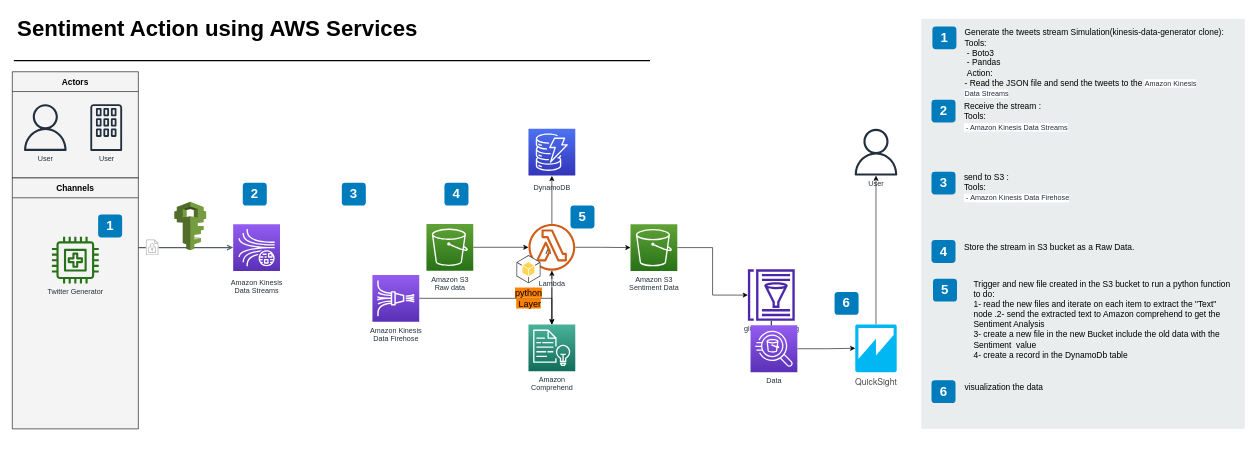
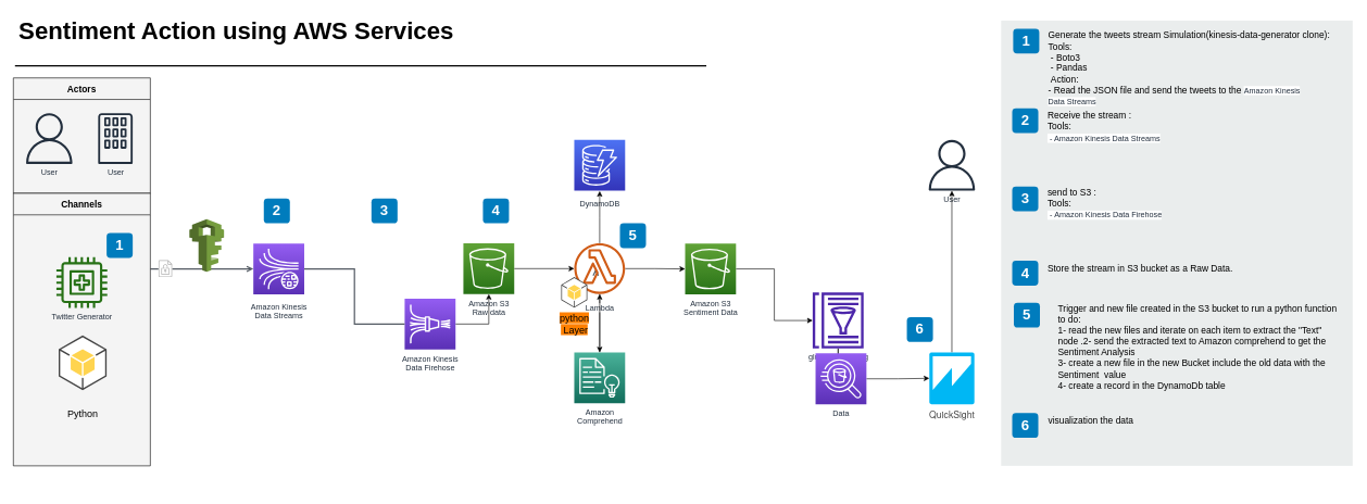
  <mxCell id="0" />
  <mxCell id="1" parent="0" />
  <mxCell id="2" style="edgeStyle=elbowEdgeStyle;rounded=0;orthogonalLoop=1;jettySize=auto;html=1;endArrow=open;endFill=0;strokeColor=#545B64;strokeWidth=2;fontSize=14;" parent="1" target="44" edge="1"><mxGeometry relative="1" as="geometry"><mxPoint x="230" y="412" as="sourcePoint" /><mxPoint x="462" y="412" as="targetPoint" /></mxGeometry></mxCell>
  <mxCell id="3" value="" style="edgeStyle=elbowEdgeStyle;rounded=0;orthogonalLoop=1;jettySize=auto;html=1;endArrow=open;endFill=0;strokeColor=#545B64;strokeWidth=2;fontSize=14;" parent="1" source="32" edge="1"><mxGeometry relative="1" as="geometry"><mxPoint x="913" y="412" as="targetPoint" /></mxGeometry></mxCell>
  <mxCell id="4" value="" style="rounded=0;whiteSpace=wrap;html=1;fillColor=#EAEDED;fontSize=22;fontColor=#FFFFFF;strokeColor=none;labelBackgroundColor=none;" parent="1" vertex="1"><mxGeometry x="1534.5" y="31" width="539" height="683" as="geometry" /></mxCell>
  <mxCell id="5" value="1" style="rounded=1;whiteSpace=wrap;html=1;fillColor=#007CBD;strokeColor=none;fontColor=#FFFFFF;fontStyle=1;fontSize=22;labelBackgroundColor=none;" parent="1" vertex="1"><mxGeometry x="1553" y="43.5" width="40" height="38" as="geometry" /></mxCell>
  <mxCell id="6" value="2" style="rounded=1;whiteSpace=wrap;html=1;fillColor=#007CBD;strokeColor=none;fontColor=#FFFFFF;fontStyle=1;fontSize=22;labelBackgroundColor=none;" parent="1" vertex="1"><mxGeometry x="1551.5" y="165.5" width="40" height="38" as="geometry" /></mxCell>
  <mxCell id="7" value="3" style="rounded=1;whiteSpace=wrap;html=1;fillColor=#007CBD;strokeColor=none;fontColor=#FFFFFF;fontStyle=1;fontSize=22;labelBackgroundColor=none;" parent="1" vertex="1"><mxGeometry x="1551.5" y="285.5" width="40" height="38" as="geometry" /></mxCell>
  <mxCell id="8" value="4" style="rounded=1;whiteSpace=wrap;html=1;fillColor=#007CBD;strokeColor=none;fontColor=#FFFFFF;fontStyle=1;fontSize=22;labelBackgroundColor=none;" parent="1" vertex="1"><mxGeometry x="1551.5" y="399.5" width="40" height="38" as="geometry" /></mxCell>
  <mxCell id="9" value="5" style="rounded=1;whiteSpace=wrap;html=1;fillColor=#007CBD;strokeColor=none;fontColor=#FFFFFF;fontStyle=1;fontSize=22;labelBackgroundColor=none;" parent="1" vertex="1"><mxGeometry x="1554" y="464" width="40" height="38" as="geometry" /></mxCell>
  <mxCell id="10" value="6" style="rounded=1;whiteSpace=wrap;html=1;fillColor=#007CBD;strokeColor=none;fontColor=#FFFFFF;fontStyle=1;fontSize=22;labelBackgroundColor=none;" parent="1" vertex="1"><mxGeometry x="1551.5" y="633" width="40" height="38" as="geometry" /></mxCell>
  <mxCell id="11" value="Sentiment Action using AWS Services" style="text;resizable=0;points=[];autosize=1;align=left;verticalAlign=top;spacingTop=-4;fontSize=37;fontStyle=1;labelBackgroundColor=none;strokeWidth=10;" parent="1" vertex="1"><mxGeometry x="26.5" y="20.5" width="720" height="50" as="geometry" /></mxCell>
  <mxCell id="12" value="" style="line;strokeWidth=2;html=1;fontSize=14;labelBackgroundColor=none;" parent="1" vertex="1"><mxGeometry x="22.5" y="95.5" width="1060" height="10" as="geometry" /></mxCell>
  <mxCell id="13" value="&lt;span&gt;Generate the tweets stream&amp;nbsp;&lt;/span&gt;Simulation(kinesis-data-generator clone):&lt;br&gt;Tools:&lt;br&gt;&amp;nbsp;- Boto3&lt;br&gt;&amp;nbsp;- Pandas&lt;br&gt;&amp;nbsp;Action:&lt;br&gt;- Read the JSON file and send the tweets to the&amp;nbsp;&lt;span style=&quot;color: rgb(35 , 47 , 62) ; font-size: 12px ; text-align: center ; background-color: rgb(255 , 255 , 255)&quot;&gt;Amazon Kinesis&lt;/span&gt;&lt;br style=&quot;color: rgb(35 , 47 , 62) ; font-size: 12px ; text-align: center&quot;&gt;&lt;span style=&quot;color: rgb(35 , 47 , 62) ; font-size: 12px ; text-align: center ; background-color: rgb(255 , 255 , 255)&quot;&gt;Data Streams&lt;/span&gt;" style="text;html=1;align=left;verticalAlign=top;spacingTop=-4;fontSize=14;labelBackgroundColor=none;whiteSpace=wrap;" parent="1" vertex="1"><mxGeometry x="1604.5" y="43" width="449" height="118" as="geometry" /></mxCell>
  <mxCell id="14" value="Receive the stream :&lt;br&gt;Tools:&lt;br&gt;&lt;span style=&quot;color: rgb(35 , 47 , 62) ; font-size: 12px ; text-align: center ; background-color: rgb(255 , 255 , 255)&quot;&gt;&amp;nbsp;- Amazon Kinesis&amp;nbsp;&lt;/span&gt;&lt;span style=&quot;color: rgb(35 , 47 , 62) ; font-size: 12px ; text-align: center ; background-color: rgb(255 , 255 , 255)&quot;&gt;Data Streams&lt;/span&gt;" style="text;html=1;align=left;verticalAlign=top;spacingTop=-4;fontSize=14;labelBackgroundColor=none;whiteSpace=wrap;" parent="1" vertex="1"><mxGeometry x="1603.5" y="166" width="450" height="115" as="geometry" /></mxCell>
  <mxCell id="15" value="send to S3 :&lt;br&gt;Tools:&lt;br&gt;&lt;span style=&quot;color: rgb(35 , 47 , 62) ; font-size: 12px ; text-align: center ; background-color: rgb(255 , 255 , 255)&quot;&gt;&amp;nbsp;-&amp;nbsp;&lt;/span&gt;&lt;span style=&quot;color: rgb(35 , 47 , 62) ; font-size: 12px ; text-align: center ; background-color: rgb(255 , 255 , 255)&quot;&gt;Amazon Kinesis&amp;nbsp;&lt;/span&gt;&lt;span style=&quot;color: rgb(35 , 47 , 62) ; font-size: 12px ; text-align: center ; background-color: rgb(255 , 255 , 255)&quot;&gt;Data Firehose&lt;/span&gt;" style="text;html=1;align=left;verticalAlign=top;spacingTop=-4;fontSize=14;labelBackgroundColor=none;whiteSpace=wrap;" parent="1" vertex="1"><mxGeometry x="1603.5" y="284" width="450" height="117" as="geometry" /></mxCell>
  <mxCell id="16" value="&lt;span&gt;Store the stream in S3 bucket as a Raw Data.&lt;/span&gt;" style="text;html=1;align=left;verticalAlign=top;spacingTop=-4;fontSize=14;labelBackgroundColor=none;whiteSpace=wrap;" parent="1" vertex="1"><mxGeometry x="1603.5" y="400" width="450" height="54" as="geometry" /></mxCell>
  <mxCell id="17" value="&lt;div&gt;&lt;span&gt;Trigger and new file created in the S3 bucket to run a python function to do:&lt;/span&gt;&lt;br&gt;&lt;/div&gt;&lt;div&gt;&lt;span&gt;1- read the new files and iterate on each item to extract the &quot;Text&quot; node .2- send the extracted text to Amazon comprehend to get the&amp;nbsp;&lt;/span&gt;&lt;/div&gt;Sentiment Analysis&lt;br&gt;3- create a new file in the new Bucket include the old data with the Sentiment&amp;nbsp; value&amp;nbsp;&lt;br&gt;4- create a record in the DynamoDb table&amp;nbsp;&lt;br&gt;" style="text;html=1;align=left;verticalAlign=top;spacingTop=-4;fontSize=14;labelBackgroundColor=none;whiteSpace=wrap;" parent="1" vertex="1"><mxGeometry x="1620" y="462" width="438" height="152" as="geometry" /></mxCell>
  <mxCell id="18" value="visualization the data&amp;nbsp;" style="text;html=1;align=left;verticalAlign=top;spacingTop=-4;fontSize=14;labelBackgroundColor=none;whiteSpace=wrap;" parent="1" vertex="1"><mxGeometry x="1604.5" y="633" width="450" height="118" as="geometry" /></mxCell>
  <mxCell id="19" value="Actors" style="swimlane;fontSize=14;align=center;swimlaneFillColor=#f4f4f4;fillColor=#f4f4f4;startSize=33;container=1;pointerEvents=0;collapsible=0;recursiveResize=0;" parent="1" vertex="1"><mxGeometry x="20" y="119" width="210" height="177" as="geometry" /></mxCell>
  <mxCell id="20" value="User" style="outlineConnect=0;fontColor=#232F3E;gradientColor=none;fillColor=#232F3E;strokeColor=none;dashed=0;verticalLabelPosition=bottom;verticalAlign=top;align=center;html=1;fontSize=12;fontStyle=0;aspect=fixed;pointerEvents=1;shape=mxgraph.aws4.user;labelBackgroundColor=none;" parent="19" vertex="1"><mxGeometry x="16" y="54" width="78" height="78" as="geometry" /></mxCell>
  <mxCell id="21" value="User" style="outlineConnect=0;fontColor=#232F3E;gradientColor=none;fillColor=#232F3E;strokeColor=none;dashed=0;verticalLabelPosition=bottom;verticalAlign=top;align=center;html=1;fontSize=12;fontStyle=0;aspect=fixed;pointerEvents=1;shape=mxgraph.aws4.corporate_data_center;labelBackgroundColor=none;" parent="19" vertex="1"><mxGeometry x="130" y="54" width="53" height="78" as="geometry" /></mxCell>
  <mxCell id="22" value="Channels" style="swimlane;fontSize=14;align=center;swimlaneFillColor=#f4f4f4;fillColor=#f4f4f4;startSize=33;container=1;pointerEvents=0;collapsible=0;recursiveResize=0;" parent="1" vertex="1"><mxGeometry x="20" y="296" width="210" height="418" as="geometry" /></mxCell>
  <mxCell id="23" value="Twitter Generator" style="outlineConnect=0;fontColor=#232F3E;gradientColor=none;fillColor=#277116;strokeColor=none;dashed=0;verticalLabelPosition=bottom;verticalAlign=top;align=center;html=1;fontSize=12;fontStyle=0;aspect=fixed;pointerEvents=1;shape=mxgraph.aws4.medical_emergency;labelBackgroundColor=none;" parent="22" vertex="1"><mxGeometry x="66" y="98" width="78" height="78" as="geometry" /></mxCell>
  <mxCell id="24" value="1" style="rounded=1;whiteSpace=wrap;html=1;fillColor=#007CBD;strokeColor=none;fontColor=#FFFFFF;fontStyle=1;fontSize=22;labelBackgroundColor=none;" parent="22" vertex="1"><mxGeometry x="143" y="61" width="40" height="38" as="geometry" /></mxCell>
+ <mxCell id="25" value="&lt;font style=&quot;font-size: 15px&quot;&gt;Python&lt;/font&gt;" style="outlineConnect=0;dashed=0;verticalLabelPosition=bottom;verticalAlign=top;align=center;html=1;shape=mxgraph.aws3.android;fillColor=#FFD44F;gradientColor=none;fontSize=37;strokeWidth=10;" vertex="1" parent="22"><mxGeometry x="69.5" y="218" width="73.5" height="84" as="geometry" /></mxCell>
  <mxCell id="26" value="" style="edgeStyle=orthogonalEdgeStyle;rounded=0;orthogonalLoop=1;jettySize=auto;html=1;fontSize=15;" edge="1" parent="1" source="27" target="32"><mxGeometry relative="1" as="geometry" /></mxCell>
  <mxCell id="27" value="Amazon S3&lt;br&gt;Raw data" style="outlineConnect=0;fontColor=#232F3E;gradientColor=#60A337;gradientDirection=north;fillColor=#277116;strokeColor=#ffffff;dashed=0;verticalLabelPosition=bottom;verticalAlign=top;align=center;html=1;fontSize=12;fontStyle=0;aspect=fixed;shape=mxgraph.aws4.resourceIcon;resIcon=mxgraph.aws4.s3;labelBackgroundColor=none;" parent="1" vertex="1"><mxGeometry x="710" y="372.5" width="78" height="78" as="geometry" /></mxCell>
  <mxCell id="28" value="DynamoDB&lt;br&gt;" style="outlineConnect=0;fontColor=#232F3E;gradientColor=#4D72F3;gradientDirection=north;fillColor=#3334B9;strokeColor=#ffffff;dashed=0;verticalLabelPosition=bottom;verticalAlign=top;align=center;html=1;fontSize=12;fontStyle=0;aspect=fixed;shape=mxgraph.aws4.resourceIcon;resIcon=mxgraph.aws4.dynamodb;labelBackgroundColor=#ffffff;spacingTop=6;" parent="1" vertex="1"><mxGeometry x="880" y="214" width="78" height="78" as="geometry" /></mxCell>
  <mxCell id="29" value="" style="edgeStyle=orthogonalEdgeStyle;rounded=0;orthogonalLoop=1;jettySize=auto;html=1;fontSize=15;" edge="1" parent="1" source="32" target="34"><mxGeometry relative="1" as="geometry" /></mxCell>
  <mxCell id="30" value="" style="edgeStyle=orthogonalEdgeStyle;rounded=0;orthogonalLoop=1;jettySize=auto;html=1;fontSize=15;" edge="1" parent="1" source="32" target="49"><mxGeometry relative="1" as="geometry" /></mxCell>
  <mxCell id="31" value="" style="edgeStyle=orthogonalEdgeStyle;rounded=0;orthogonalLoop=1;jettySize=auto;html=1;fontSize=15;" edge="1" parent="1" source="32"><mxGeometry relative="1" as="geometry"><mxPoint x="919" y="292.5" as="targetPoint" /></mxGeometry></mxCell>
  <mxCell id="32" value="Lambda" style="outlineConnect=0;fontColor=#232F3E;gradientColor=none;fillColor=#D05C17;strokeColor=none;dashed=0;verticalLabelPosition=bottom;verticalAlign=top;align=center;html=1;fontSize=12;fontStyle=0;aspect=fixed;pointerEvents=1;shape=mxgraph.aws4.lambda_function;labelBackgroundColor=#ffffff;spacingTop=7;" parent="1" vertex="1"><mxGeometry x="880" y="372.5" width="78" height="78" as="geometry" /></mxCell>
  <mxCell id="33" value="" style="edgeStyle=orthogonalEdgeStyle;rounded=0;orthogonalLoop=1;jettySize=auto;html=1;fontSize=15;" edge="1" parent="1" source="34" target="32"><mxGeometry relative="1" as="geometry" /></mxCell>
  <mxCell id="34" value="Amazon&lt;br&gt;Comprehend&lt;br&gt;" style="outlineConnect=0;fontColor=#232F3E;gradientColor=#4AB29A;gradientDirection=north;fillColor=#116D5B;strokeColor=#ffffff;dashed=0;verticalLabelPosition=bottom;verticalAlign=top;align=center;html=1;fontSize=12;fontStyle=0;aspect=fixed;shape=mxgraph.aws4.resourceIcon;resIcon=mxgraph.aws4.comprehend;labelBackgroundColor=none;" parent="1" vertex="1"><mxGeometry x="880" y="540" width="78" height="78" as="geometry" /></mxCell>
  <mxCell id="35" value="User" style="outlineConnect=0;fontColor=#232F3E;gradientColor=none;fillColor=#232F3E;strokeColor=none;dashed=0;verticalLabelPosition=bottom;verticalAlign=top;align=center;html=1;fontSize=12;fontStyle=0;aspect=fixed;pointerEvents=1;shape=mxgraph.aws4.user;labelBackgroundColor=none;" parent="1" vertex="1"><mxGeometry x="1420" y="214" width="78" height="78" as="geometry" /></mxCell>
  <mxCell id="36" value="3" style="rounded=1;whiteSpace=wrap;html=1;fillColor=#007CBD;strokeColor=none;fontColor=#FFFFFF;fontStyle=1;fontSize=22;labelBackgroundColor=none;" parent="1" vertex="1"><mxGeometry x="569" y="304" width="40" height="38" as="geometry" /></mxCell>
  <mxCell id="37" value="5" style="rounded=1;whiteSpace=wrap;html=1;fillColor=#007CBD;strokeColor=none;fontColor=#FFFFFF;fontStyle=1;fontSize=22;labelBackgroundColor=none;" parent="1" vertex="1"><mxGeometry x="950" y="342" width="40" height="38" as="geometry" /></mxCell>
  <mxCell id="38" value="6" style="rounded=1;whiteSpace=wrap;html=1;fillColor=#007CBD;strokeColor=none;fontColor=#FFFFFF;fontStyle=1;fontSize=22;labelBackgroundColor=none;" parent="1" vertex="1"><mxGeometry x="1390" y="486" width="40" height="38" as="geometry" /></mxCell>
  <mxCell id="39" value="" style="group" parent="1" vertex="1" connectable="0"><mxGeometry x="242.5" y="398.5" width="21" height="26" as="geometry" /></mxCell>
  <mxCell id="40" value="" style="rounded=0;whiteSpace=wrap;html=1;labelBackgroundColor=#ffffff;fontSize=14;align=center;strokeColor=none;" parent="39" vertex="1"><mxGeometry width="21" height="26" as="geometry" /></mxCell>
  <mxCell id="41" value="" style="outlineConnect=0;fontColor=#232F3E;gradientColor=none;fillColor=#B3B3B3;strokeColor=none;dashed=0;verticalLabelPosition=bottom;verticalAlign=top;align=center;html=1;fontSize=12;fontStyle=0;aspect=fixed;pointerEvents=1;shape=mxgraph.aws4.encrypted_data;labelBackgroundColor=#ffffff;" parent="39" vertex="1"><mxGeometry width="21" height="26" as="geometry" /></mxCell>
  <mxCell id="42" value="" style="outlineConnect=0;dashed=0;verticalLabelPosition=bottom;verticalAlign=top;align=center;html=1;shape=mxgraph.aws3.iam;fillColor=#759C3E;gradientColor=none;fontSize=37;strokeWidth=10;" vertex="1" parent="1"><mxGeometry x="290" y="335.5" width="53" height="81" as="geometry" /></mxCell>
  <mxCell id="43" value="4" style="rounded=1;whiteSpace=wrap;html=1;fillColor=#007CBD;strokeColor=none;fontColor=#FFFFFF;fontStyle=1;fontSize=22;labelBackgroundColor=none;" parent="1" vertex="1"><mxGeometry x="740" y="304" width="40" height="38" as="geometry" /></mxCell>
  <mxCell id="44" value="Amazon Kinesis&lt;br&gt;Data Streams&lt;br&gt;" style="outlineConnect=0;fontColor=#232F3E;gradientColor=#945DF2;gradientDirection=north;fillColor=#5A30B5;strokeColor=#ffffff;dashed=0;verticalLabelPosition=bottom;verticalAlign=top;align=center;html=1;fontSize=12;fontStyle=0;aspect=fixed;shape=mxgraph.aws4.resourceIcon;resIcon=mxgraph.aws4.kinesis_data_streams;labelBackgroundColor=#ffffff;spacingTop=5;" parent="1" vertex="1"><mxGeometry x="388" y="373" width="78" height="78" as="geometry" /></mxCell>
- <mxCell id="45" value="" style="edgeStyle=orthogonalEdgeStyle;rounded=0;orthogonalLoop=1;jettySize=auto;html=1;fontSize=15;" edge="1" parent="1" source="46" target="34"><mxGeometry relative="1" as="geometry" /></mxCell>
+ <mxCell id="45" value="" style="edgeStyle=orthogonalEdgeStyle;rounded=0;orthogonalLoop=1;jettySize=auto;html=1;fontSize=15;" edge="1" parent="1" source="46" target="27"><mxGeometry relative="1" as="geometry" /></mxCell>
  <mxCell id="46" value="&lt;span style=&quot;background-color: rgb(255 , 255 , 255)&quot;&gt;Amazon Kinesis &lt;br&gt;Data Firehose&lt;/span&gt;" style="sketch=0;points=[[0,0,0],[0.25,0,0],[0.5,0,0],[0.75,0,0],[1,0,0],[0,1,0],[0.25,1,0],[0.5,1,0],[0.75,1,0],[1,1,0],[0,0.25,0],[0,0.5,0],[0,0.75,0],[1,0.25,0],[1,0.5,0],[1,0.75,0]];outlineConnect=0;fontColor=#232F3E;gradientColor=#945DF2;gradientDirection=north;fillColor=#5A30B5;strokeColor=#ffffff;dashed=0;verticalLabelPosition=bottom;verticalAlign=top;align=center;html=1;fontSize=12;fontStyle=0;aspect=fixed;shape=mxgraph.aws4.resourceIcon;resIcon=mxgraph.aws4.kinesis_data_firehose;" vertex="1" parent="1"><mxGeometry x="620" y="457.5" width="78" height="78" as="geometry" /></mxCell>
+ <mxCell id="47" value="" style="edgeStyle=elbowEdgeStyle;rounded=0;orthogonalLoop=1;jettySize=auto;html=1;endArrow=none;endFill=0;strokeColor=#545B64;strokeWidth=2;fontSize=14;" edge="1" parent="1" source="44" target="46"><mxGeometry relative="1" as="geometry"><mxPoint x="466" y="412" as="sourcePoint" /><mxPoint x="734.001" y="412" as="targetPoint" /></mxGeometry></mxCell>
  <mxCell id="48" value="" style="edgeStyle=orthogonalEdgeStyle;rounded=0;orthogonalLoop=1;jettySize=auto;html=1;fontSize=15;" edge="1" parent="1" source="49" target="56"><mxGeometry relative="1" as="geometry" /></mxCell>
  <mxCell id="49" value="Amazon S3&lt;br&gt;Sentiment Data" style="outlineConnect=0;fontColor=#232F3E;gradientColor=#60A337;gradientDirection=north;fillColor=#277116;strokeColor=#ffffff;dashed=0;verticalLabelPosition=bottom;verticalAlign=top;align=center;html=1;fontSize=12;fontStyle=0;aspect=fixed;shape=mxgraph.aws4.resourceIcon;resIcon=mxgraph.aws4.s3;labelBackgroundColor=none;" vertex="1" parent="1"><mxGeometry x="1050" y="373" width="78" height="78" as="geometry" /></mxCell>
  <mxCell id="50" value="" style="edgeStyle=orthogonalEdgeStyle;rounded=0;orthogonalLoop=1;jettySize=auto;html=1;fontSize=15;" edge="1" parent="1" source="51" target="35"><mxGeometry relative="1" as="geometry" /></mxCell>
  <mxCell id="51" value="&lt;span style=&quot;color: rgb(73 , 73 , 73) ; font-family: &amp;#34;ddg_proximanova&amp;#34; , &amp;#34;ddg_proximanova_ui_0&amp;#34; , &amp;#34;ddg_proximanova_ui_1&amp;#34; , &amp;#34;ddg_proximanova_ui_2&amp;#34; , &amp;#34;ddg_proximanova_ui_3&amp;#34; , &amp;#34;ddg_proximanova_ui_4&amp;#34; , &amp;#34;ddg_proximanova_ui_5&amp;#34; , &amp;#34;ddg_proximanova_ui_6&amp;#34; , &amp;#34;proxima nova&amp;#34; , &amp;#34;helvetica neue&amp;#34; , &amp;#34;helvetica&amp;#34; , &amp;#34;segoe ui&amp;#34; , &amp;#34;nimbus sans l&amp;#34; , &amp;#34;liberation sans&amp;#34; , &amp;#34;open sans&amp;#34; , &amp;#34;freesans&amp;#34; , &amp;#34;arial&amp;#34; , sans-serif ; font-size: 14.4px ; background-color: rgb(255 , 255 , 255)&quot;&gt;QuickSight&lt;/span&gt;" style="outlineConnect=0;dashed=0;verticalLabelPosition=bottom;verticalAlign=top;align=center;html=1;shape=mxgraph.aws3.quicksight;fillColor=#00B7F4;gradientColor=none;fontSize=15;strokeWidth=10;" vertex="1" parent="1"><mxGeometry x="1424.5" y="540" width="69" height="79.5" as="geometry" /></mxCell>
  <mxCell id="52" value="2" style="rounded=1;whiteSpace=wrap;html=1;fillColor=#007CBD;strokeColor=none;fontColor=#FFFFFF;fontStyle=1;fontSize=22;labelBackgroundColor=none;" vertex="1" parent="1"><mxGeometry x="404" y="304" width="40" height="38" as="geometry" /></mxCell>
  <mxCell id="53" value="&lt;span style=&quot;background-color: rgb(255 , 128 , 0)&quot;&gt;python&lt;br&gt;&amp;nbsp;Layer&lt;/span&gt;" style="outlineConnect=0;dashed=0;verticalLabelPosition=bottom;verticalAlign=top;align=center;html=1;shape=mxgraph.aws3.android;fillColor=#FFD44F;gradientColor=none;fontSize=15;strokeWidth=10;" vertex="1" parent="1"><mxGeometry x="860" y="424.5" width="40" height="47" as="geometry" /></mxCell>
  <mxCell id="54" value="" style="edgeStyle=orthogonalEdgeStyle;rounded=0;orthogonalLoop=1;jettySize=auto;html=1;fontSize=15;" edge="1" parent="1" source="56" target="58"><mxGeometry relative="1" as="geometry" /></mxCell>
  <mxCell id="55" value="" style="edgeStyle=orthogonalEdgeStyle;rounded=0;orthogonalLoop=1;jettySize=auto;html=1;fontSize=15;" edge="1" parent="1" source="56" target="58"><mxGeometry relative="1" as="geometry" /></mxCell>
  <mxCell id="56" value="&lt;span style=&quot;&quot;&gt;glue data catalog&lt;/span&gt;" style="sketch=0;outlineConnect=0;fontColor=#232F3E;gradientColor=none;fillColor=#4D27AA;strokeColor=none;dashed=0;verticalLabelPosition=bottom;verticalAlign=top;align=center;html=1;fontSize=12;fontStyle=0;aspect=fixed;pointerEvents=1;shape=mxgraph.aws4.glue_data_catalog;labelBackgroundColor=none;" vertex="1" parent="1"><mxGeometry x="1245" y="448.17" width="79.23" height="85.83" as="geometry" /></mxCell>
  <mxCell id="57" value="" style="edgeStyle=orthogonalEdgeStyle;rounded=0;orthogonalLoop=1;jettySize=auto;html=1;fontSize=15;entryX=0;entryY=0.5;entryDx=0;entryDy=0;entryPerimeter=0;" edge="1" parent="1" source="58" target="51"><mxGeometry relative="1" as="geometry"><mxPoint x="1420" y="574" as="targetPoint" /></mxGeometry></mxCell>
  <mxCell id="58" value="Data" style="sketch=0;points=[[0,0,0],[0.25,0,0],[0.5,0,0],[0.75,0,0],[1,0,0],[0,1,0],[0.25,1,0],[0.5,1,0],[0.75,1,0],[1,1,0],[0,0.25,0],[0,0.5,0],[0,0.75,0],[1,0.25,0],[1,0.5,0],[1,0.75,0]];outlineConnect=0;fontColor=#232F3E;gradientColor=#945DF2;gradientDirection=north;fillColor=#5A30B5;strokeColor=#ffffff;dashed=0;verticalLabelPosition=bottom;verticalAlign=top;align=center;html=1;fontSize=12;fontStyle=0;aspect=fixed;shape=mxgraph.aws4.resourceIcon;resIcon=mxgraph.aws4.athena;labelBackgroundColor=none;" vertex="1" parent="1"><mxGeometry x="1250" y="541.5" width="78" height="78" as="geometry" /></mxCell>
